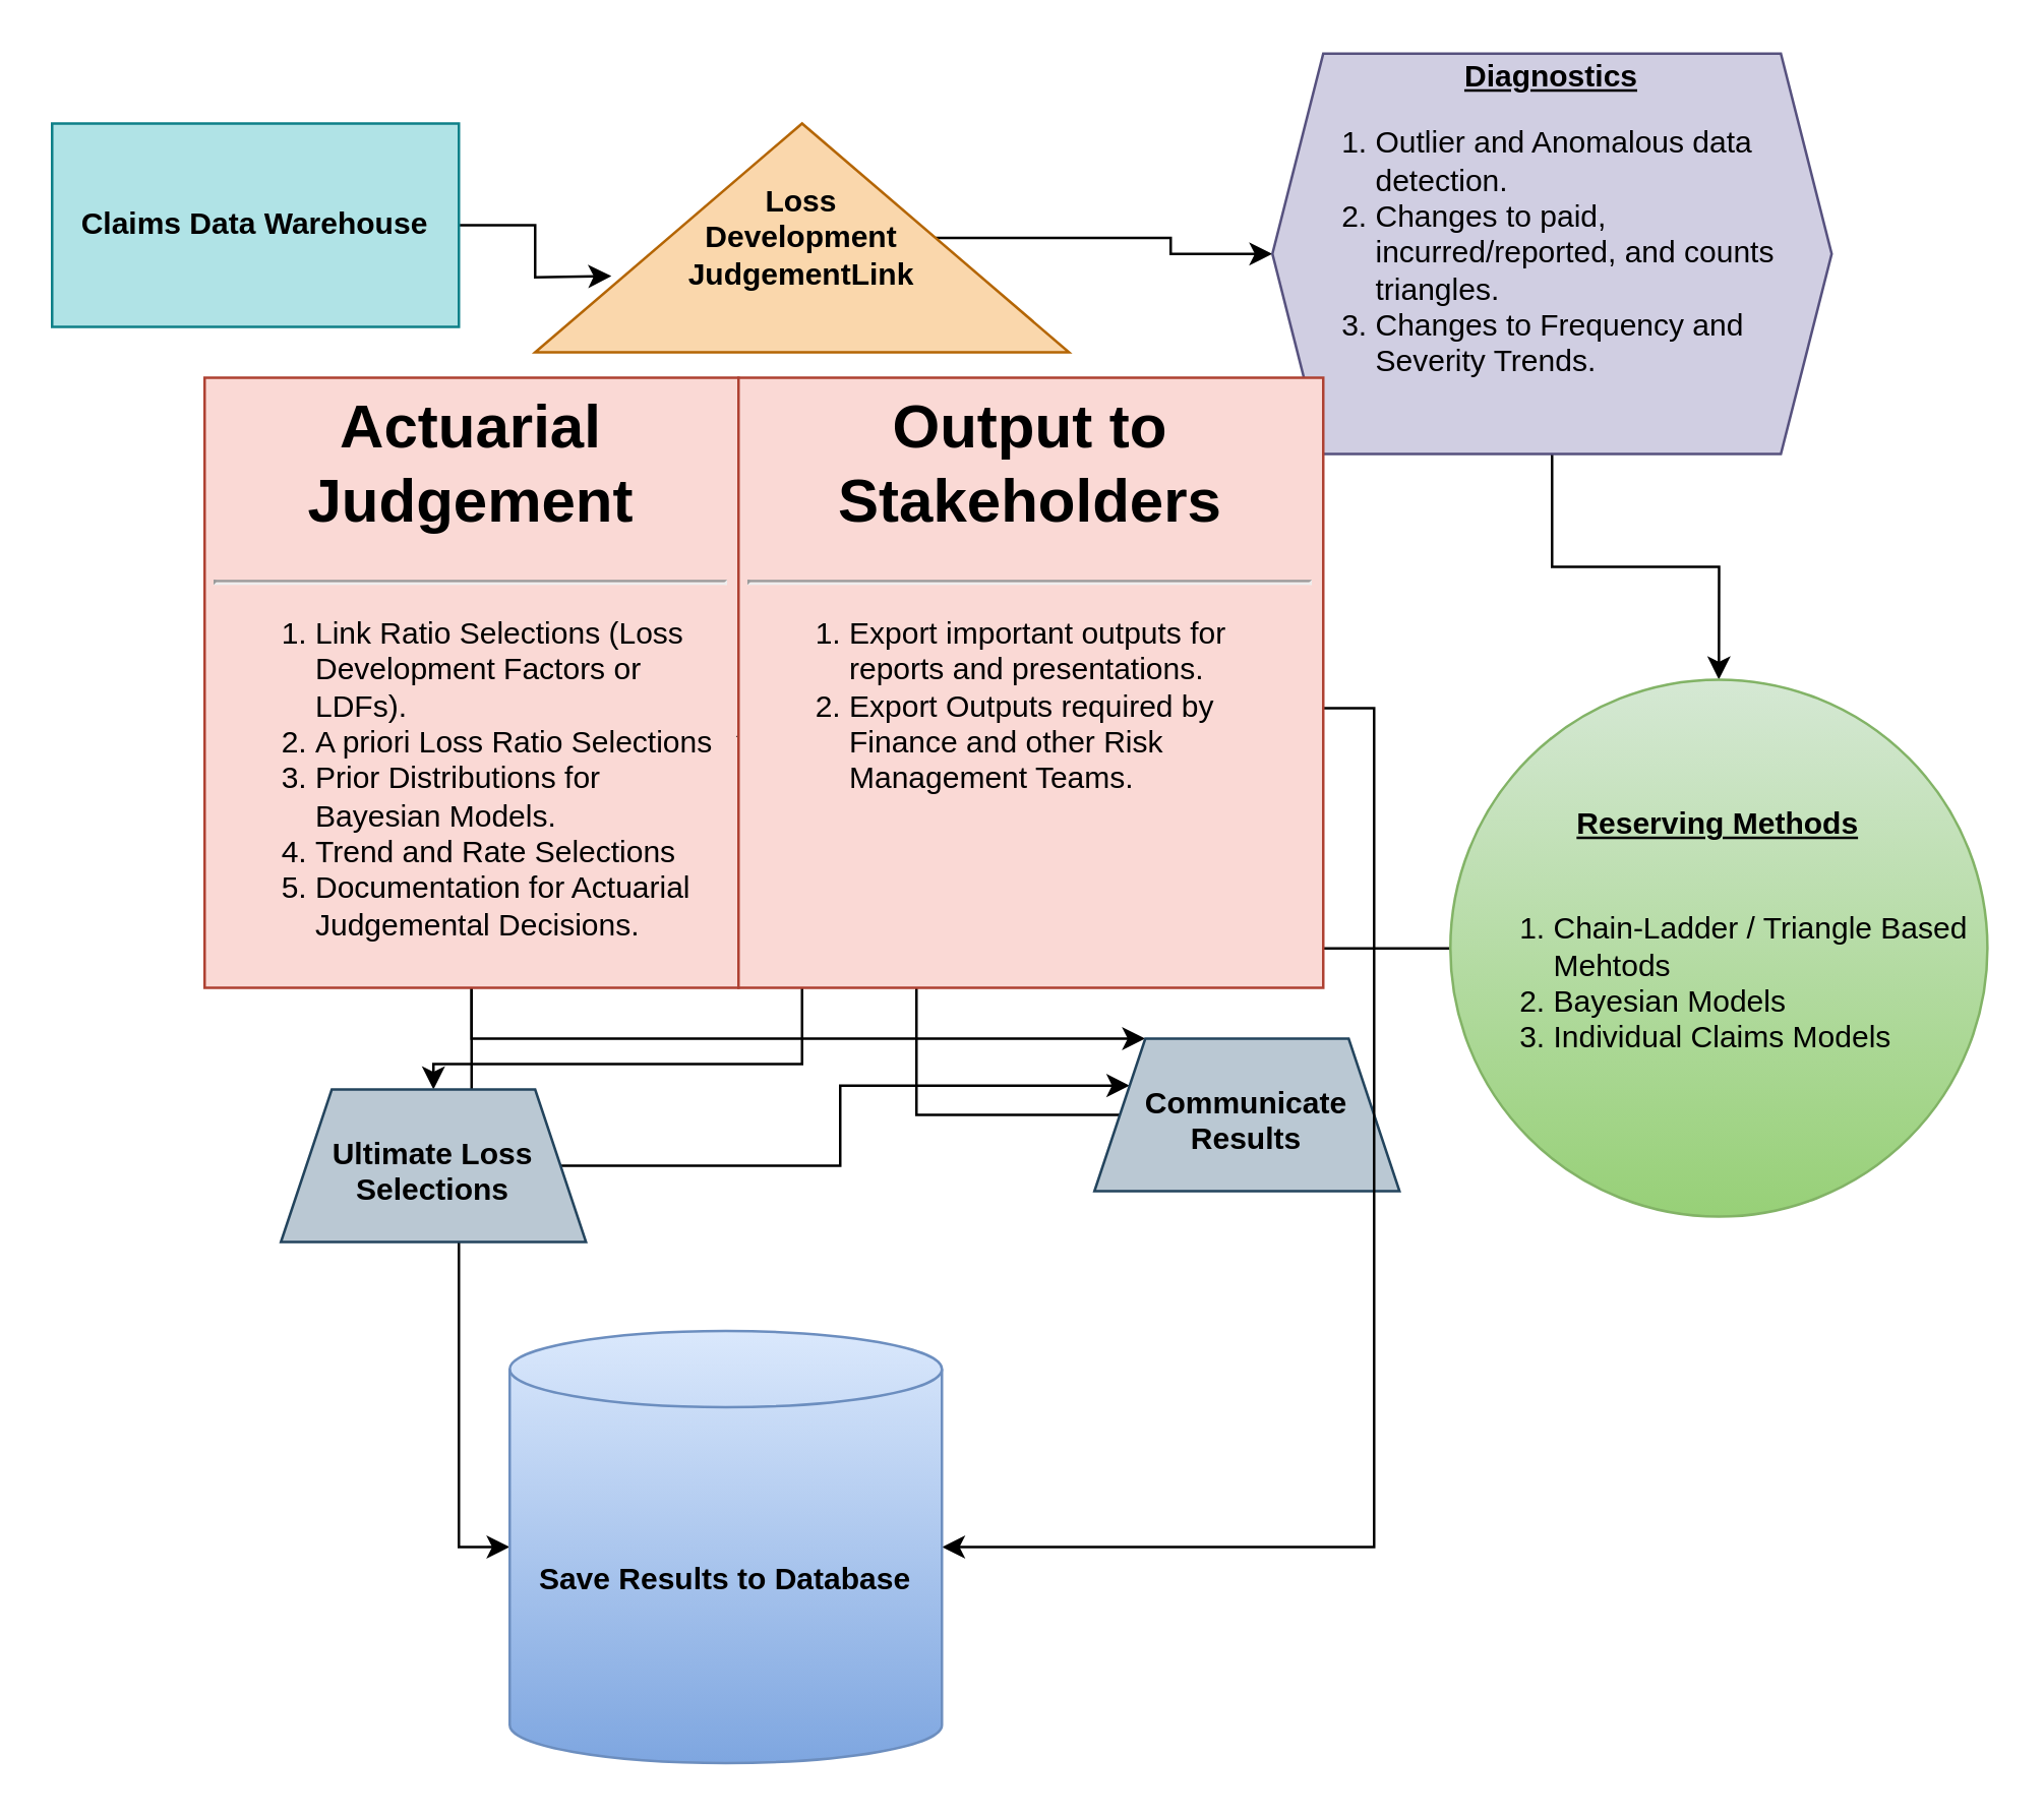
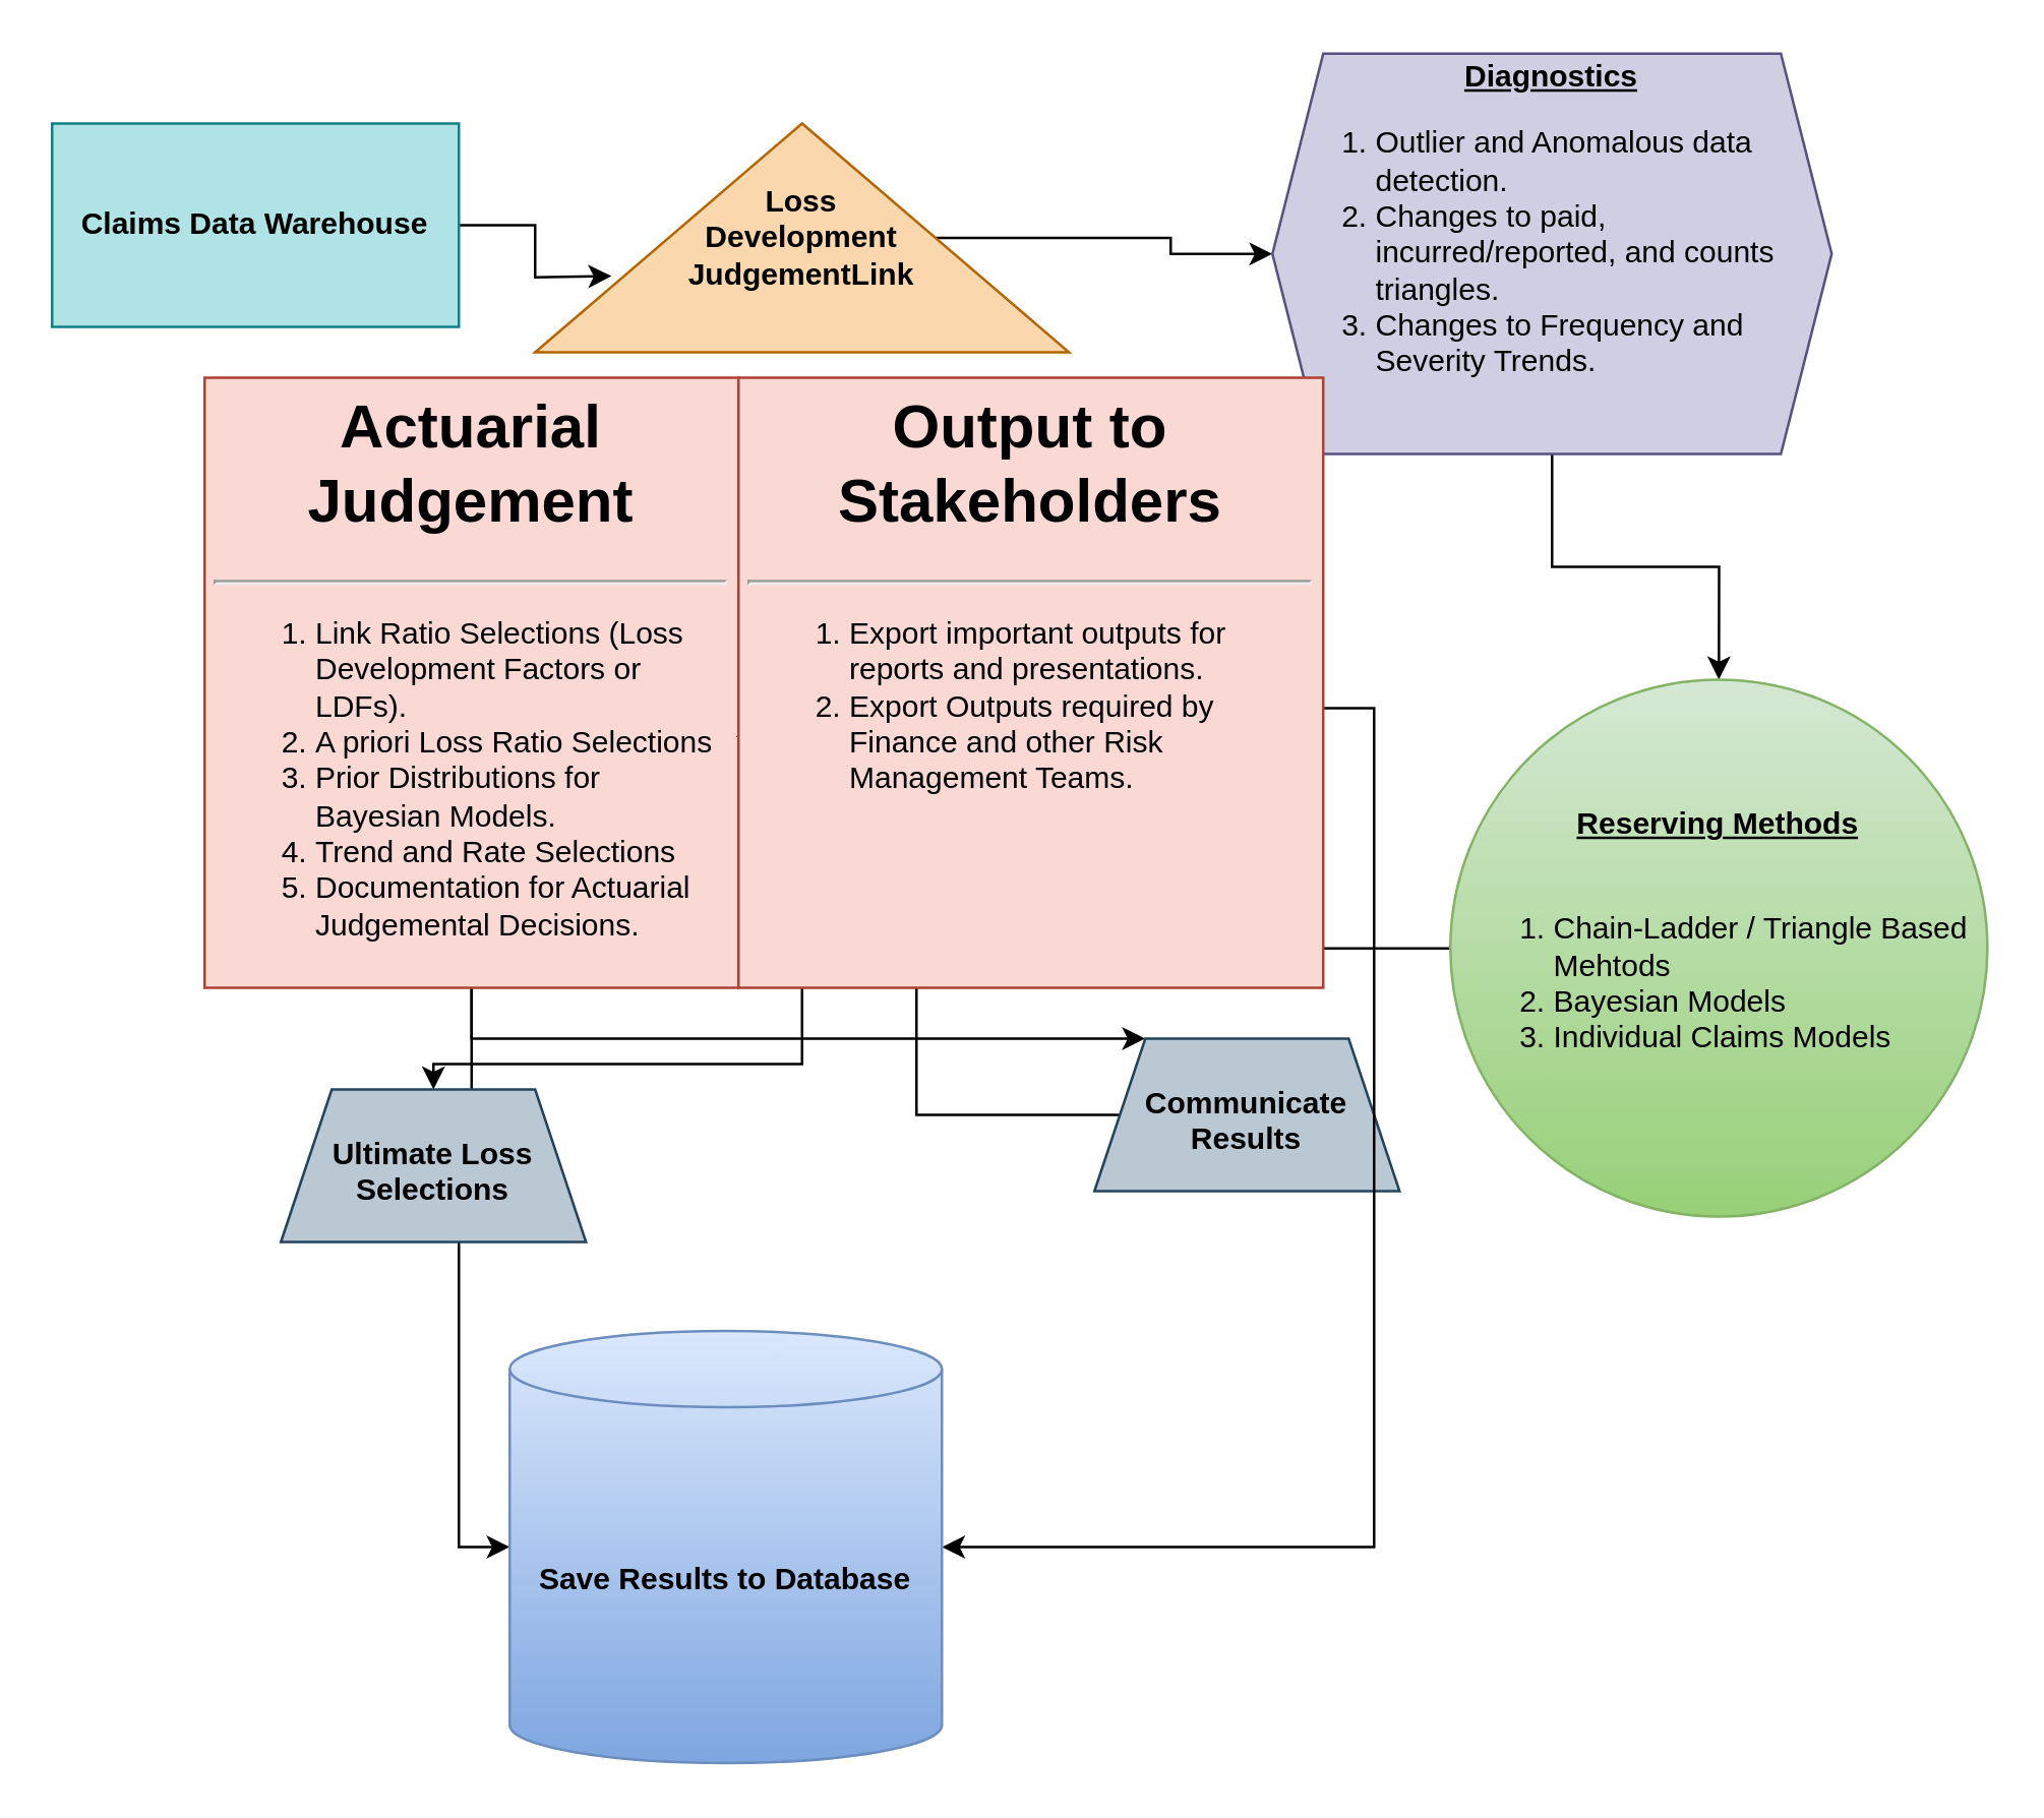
  <mxCell id="0" />
  <mxCell id="1" parent="0" />
  <mxCell id="2" style="edgeStyle=orthogonalEdgeStyle;rounded=0;orthogonalLoop=1;jettySize=auto;html=1;exitX=1;exitY=0.5;exitDx=0;exitDy=0;" edge="1" parent="1" source="3"><mxGeometry relative="1" as="geometry"><mxPoint x="240" y="108" as="targetPoint" /></mxGeometry></mxCell>
  <mxCell id="3" value="&lt;b&gt;Claims Data Warehouse&lt;/b&gt;" style="whiteSpace=wrap;html=1;fontSize=12;glass=0;strokeWidth=1;shadow=0;fillColor=#b0e3e6;strokeColor=#0e8088;rounded=0;" parent="1" vertex="1"><mxGeometry x="20" y="48" width="160" height="80" as="geometry" /></mxCell>
  <mxCell id="4" value="" style="edgeStyle=orthogonalEdgeStyle;rounded=0;orthogonalLoop=1;jettySize=auto;html=1;" edge="1" parent="1" source="5" target="11"><mxGeometry relative="1" as="geometry" /></mxCell>
  <mxCell id="5" value="&lt;b&gt;Loss &lt;br&gt;Development &lt;br&gt;JudgementLink&lt;/b&gt;" style="triangle;whiteSpace=wrap;html=1;direction=north;align=center;fillColor=#fad7ac;strokeColor=#b46504;" vertex="1" parent="1"><mxGeometry x="210" y="48" width="210" height="90" as="geometry" /></mxCell>
  <mxCell id="6" style="edgeStyle=orthogonalEdgeStyle;rounded=0;orthogonalLoop=1;jettySize=auto;html=1;" edge="1" parent="1" source="9" target="15"><mxGeometry relative="1" as="geometry"><mxPoint x="315" y="428" as="targetPoint" /><Array as="points"><mxPoint x="315" y="418" /><mxPoint x="170" y="418" /></Array></mxGeometry></mxCell>
  <mxCell id="7" style="edgeStyle=orthogonalEdgeStyle;rounded=0;orthogonalLoop=1;jettySize=auto;html=1;exitX=0.5;exitY=1;exitDx=0;exitDy=0;" edge="1" parent="1" source="9" target="17"><mxGeometry relative="1" as="geometry"><Array as="points"><mxPoint x="315" y="408" /><mxPoint x="430" y="408" /></Array></mxGeometry></mxCell>
  <mxCell id="8" style="edgeStyle=orthogonalEdgeStyle;rounded=0;orthogonalLoop=1;jettySize=auto;html=1;entryX=0;entryY=0.5;entryDx=0;entryDy=0;entryPerimeter=0;" edge="1" parent="1" source="9" target="20"><mxGeometry relative="1" as="geometry" /></mxCell>
  <mxCell id="9" value="&lt;h1&gt;Actuarial Judgement&lt;/h1&gt;&lt;hr id=&quot;null&quot;&gt;&lt;ol&gt;&lt;li style=&quot;text-align: left&quot;&gt;Link Ratio Selections (Loss Development Factors or LDFs).&lt;/li&gt;&lt;li style=&quot;text-align: left&quot;&gt;A priori Loss Ratio Selections&lt;/li&gt;&lt;li style=&quot;text-align: left&quot;&gt;Prior Distributions for Bayesian Models.&lt;/li&gt;&lt;li style=&quot;text-align: left&quot;&gt;Trend and Rate Selections&lt;/li&gt;&lt;li style=&quot;text-align: left&quot;&gt;Documentation for Actuarial Judgemental Decisions.&lt;/li&gt;&lt;/ol&gt;" style="text;html=1;strokeColor=#ae4132;fillColor=#fad9d5;spacing=5;spacingTop=-20;whiteSpace=wrap;overflow=hidden;rounded=0;align=center;" vertex="1" parent="1"><mxGeometry x="80" y="148" width="210" height="240" as="geometry" /></mxCell>
  <mxCell id="10" value="" style="edgeStyle=orthogonalEdgeStyle;rounded=0;orthogonalLoop=1;jettySize=auto;html=1;" edge="1" parent="1" source="11" target="13"><mxGeometry relative="1" as="geometry"><mxPoint x="610" y="306.75" as="targetPoint" /></mxGeometry></mxCell>
  <mxCell id="11" value="&lt;b&gt;&lt;u&gt;Diagnostics&lt;/u&gt;&lt;/b&gt;&lt;div&gt;&lt;ol&gt;&lt;li style=&quot;text-align: left&quot;&gt;Outlier and Anomalous data detection.&lt;/li&gt;&lt;li style=&quot;text-align: left&quot;&gt;Changes to paid, incurred/reported, and counts triangles.&lt;/li&gt;&lt;li style=&quot;text-align: left&quot;&gt;Changes to Frequency and Severity Trends.&lt;/li&gt;&lt;/ol&gt;&lt;/div&gt;&lt;b&gt;&lt;br&gt;&lt;/b&gt;" style="shape=hexagon;perimeter=hexagonPerimeter2;whiteSpace=wrap;html=1;fixedSize=1;fillColor=#d0cee2;strokeColor=#56517e;" vertex="1" parent="1"><mxGeometry x="500" y="20.5" width="220" height="157.5" as="geometry" /></mxCell>
  <mxCell id="12" style="edgeStyle=orthogonalEdgeStyle;rounded=0;orthogonalLoop=1;jettySize=auto;html=1;" edge="1" parent="1" source="13" target="9"><mxGeometry relative="1" as="geometry" /></mxCell>
  <mxCell id="13" value="&lt;b&gt;&lt;u&gt;Reserving Methods&lt;/u&gt;&lt;/b&gt;&lt;br&gt;&lt;br&gt;&lt;div style=&quot;text-align: left&quot;&gt;&lt;ol&gt;&lt;li&gt;Chain-Ladder / Triangle Based Mehtods&lt;/li&gt;&lt;li&gt;Bayesian Models&lt;/li&gt;&lt;li&gt;Individual Claims Models&lt;/li&gt;&lt;/ol&gt;&lt;/div&gt;" style="ellipse;whiteSpace=wrap;html=1;aspect=fixed;fillColor=#d5e8d4;gradientColor=#97d077;strokeColor=#82b366;" vertex="1" parent="1"><mxGeometry x="570" y="266.75" width="211.25" height="211.25" as="geometry" /></mxCell>
- <mxCell id="14" style="edgeStyle=orthogonalEdgeStyle;rounded=0;orthogonalLoop=1;jettySize=auto;html=1;entryX=0;entryY=0.25;entryDx=0;entryDy=0;" edge="1" parent="1" source="15" target="17"><mxGeometry relative="1" as="geometry" /></mxCell>
  <mxCell id="15" value="&lt;br&gt;&lt;br&gt;&lt;b&gt;Ultimate Loss Selections&lt;/b&gt;" style="shape=trapezoid;perimeter=trapezoidPerimeter;whiteSpace=wrap;html=1;fixedSize=1;verticalAlign=top;fillColor=#bac8d3;strokeColor=#23445d;spacing=5;spacingTop=-20;rounded=0;" vertex="1" parent="1"><mxGeometry x="110" y="428" width="120" height="60" as="geometry" /></mxCell>
  <mxCell id="16" style="edgeStyle=orthogonalEdgeStyle;rounded=0;orthogonalLoop=1;jettySize=auto;html=1;entryX=0.995;entryY=0.588;entryDx=0;entryDy=0;entryPerimeter=0;" edge="1" parent="1" source="17" target="9"><mxGeometry relative="1" as="geometry" /></mxCell>
  <mxCell id="17" value="&lt;b&gt;&lt;br&gt;&lt;br&gt;Communicate Results&lt;/b&gt;" style="shape=trapezoid;perimeter=trapezoidPerimeter;whiteSpace=wrap;html=1;fixedSize=1;verticalAlign=top;fillColor=#bac8d3;strokeColor=#23445d;spacing=5;spacingTop=-20;rounded=0;" vertex="1" parent="1"><mxGeometry x="430" y="408" width="120" height="60" as="geometry" /></mxCell>
  <mxCell id="18" style="edgeStyle=orthogonalEdgeStyle;rounded=0;orthogonalLoop=1;jettySize=auto;html=1;" edge="1" parent="1" source="19" target="20"><mxGeometry relative="1" as="geometry"><mxPoint x="540" y="528" as="targetPoint" /><Array as="points"><mxPoint x="540" y="278" /></Array></mxGeometry></mxCell>
  <mxCell id="19" value="&lt;h1&gt;Output to Stakeholders&lt;/h1&gt;&lt;hr id=&quot;null&quot;&gt;&lt;ol&gt;&lt;li style=&quot;text-align: left&quot;&gt;Export important outputs for reports and presentations.&lt;/li&gt;&lt;li style=&quot;text-align: left&quot;&gt;Export Outputs required by Finance and other Risk Management Teams.&lt;/li&gt;&lt;/ol&gt;" style="text;html=1;strokeColor=#ae4132;fillColor=#fad9d5;spacing=5;spacingTop=-20;whiteSpace=wrap;overflow=hidden;rounded=0;align=center;" vertex="1" parent="1"><mxGeometry x="290" y="148" width="230" height="240" as="geometry" /></mxCell>
  <mxCell id="20" value="&lt;b&gt;Save Results to Database&lt;/b&gt;" style="shape=cylinder3;whiteSpace=wrap;html=1;boundedLbl=1;backgroundOutline=1;size=15;fillColor=#dae8fc;gradientColor=#7ea6e0;strokeColor=#6c8ebf;" vertex="1" parent="1"><mxGeometry x="200" y="523" width="170" height="170" as="geometry" /></mxCell>
